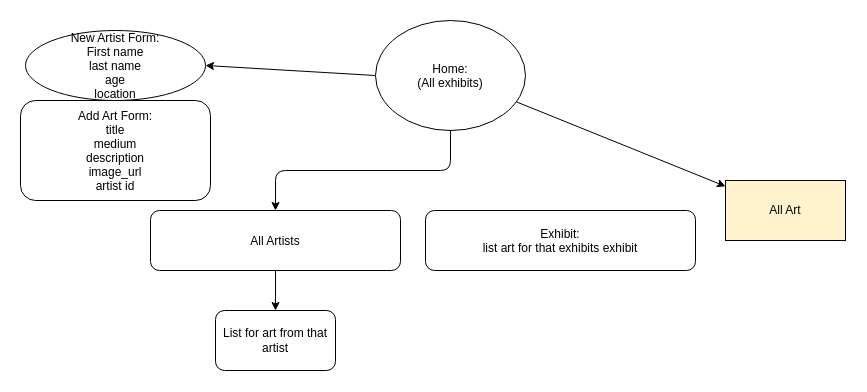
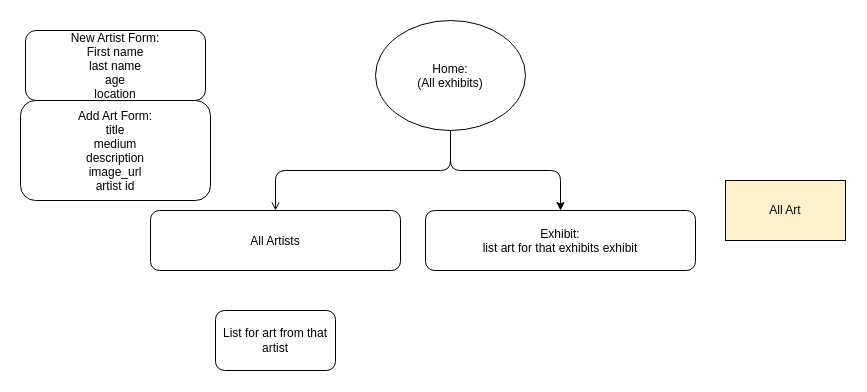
  <mxCell id="0" />
  <mxCell id="1" parent="0" />
- <mxCell id="2" style="edgeStyle=none;html=1;exitX=0;exitY=0.5;exitDx=0;exitDy=0;entryX=1;entryY=0.5;entryDx=0;entryDy=0;" edge="1" parent="1" source="4" target="10"><mxGeometry relative="1" as="geometry" /></mxCell>
- <mxCell id="3" value="" style="edgeStyle=none;html=1;" edge="1" parent="1" source="4" target="13"><mxGeometry relative="1" as="geometry" /></mxCell>
  <mxCell id="4" value="Home:&#10;(All exhibits)" style="ellipse;fontStyle=0" parent="1" vertex="1"><mxGeometry x="375" y="20" width="150" height="110" as="geometry" /></mxCell>
- <mxCell id="5" value="" style="edgeStyle=none;html=1;" edge="1" parent="1" source="6" target="12"><mxGeometry relative="1" as="geometry" /></mxCell>
  <mxCell id="6" value="All Artists" style="rounded=1;" parent="1" vertex="1"><mxGeometry x="150" y="210" width="250" height="60" as="geometry" /></mxCell>
- <mxCell id="7" value="" style="edgeStyle=elbowEdgeStyle;elbow=vertical;" parent="1" source="4" target="6" edge="1"><mxGeometry relative="1" as="geometry" /></mxCell>
+ <mxCell id="7" value="" style="edgeStyle=elbowEdgeStyle;elbow=vertical;endArrow=open;" parent="1" source="4" target="6" edge="1"><mxGeometry relative="1" as="geometry" /></mxCell>
  <mxCell id="8" value="Exhibit:&#10;list art for that exhibits exhibit" style="rounded=1;" parent="1" vertex="1"><mxGeometry x="425" y="210" width="270" height="60" as="geometry" /></mxCell>
- <mxCell id="10" value="New Artist Form:&#10;First name&#10;last name&#10;age&#10;location" style="ellipse;" parent="1" vertex="1"><mxGeometry x="25" y="30" width="180" height="70" as="geometry" /></mxCell>
+ <mxCell id="9" value="" style="edgeStyle=elbowEdgeStyle;elbow=vertical;" parent="1" source="4" target="8" edge="1"><mxGeometry relative="1" as="geometry" /></mxCell>
+ <mxCell id="10" value="New Artist Form:&#10;First name&#10;last name&#10;age&#10;location" style="rounded=1;" parent="1" vertex="1"><mxGeometry x="25" y="30" width="180" height="70" as="geometry" /></mxCell>
  <mxCell id="11" value="Add Art Form:&#10;title&#10;medium&#10;description&#10;image_url&#10;artist id" style="rounded=1;" parent="1" vertex="1"><mxGeometry x="20" y="100" width="190" height="100" as="geometry" /></mxCell>
  <mxCell id="12" value="List for art from that artist" style="whiteSpace=wrap;html=1;rounded=1;" vertex="1" parent="1"><mxGeometry x="215" y="310" width="120" height="60" as="geometry" /></mxCell>
  <mxCell id="13" value="All Art" style="whiteSpace=wrap;html=1;fontStyle=0;fillColor=#fff2cc;" vertex="1" parent="1"><mxGeometry x="725" y="180" width="120" height="60" as="geometry" /></mxCell>
